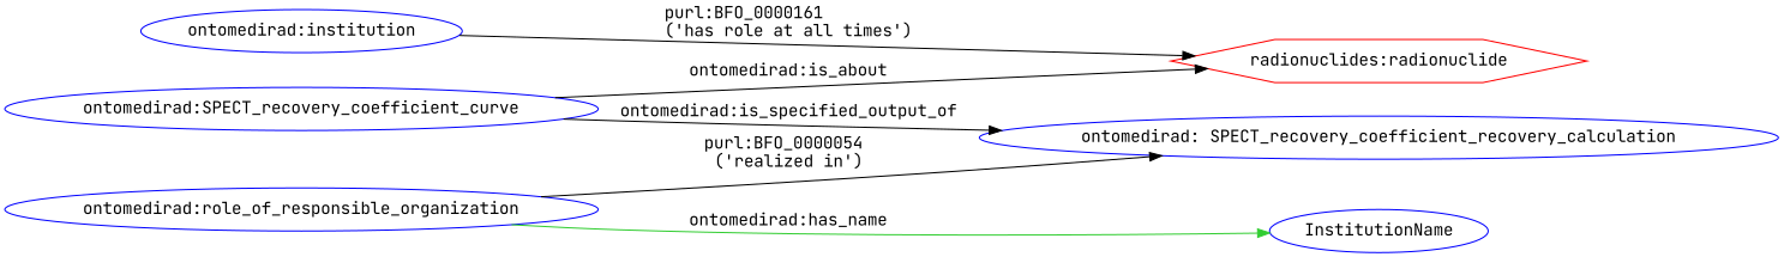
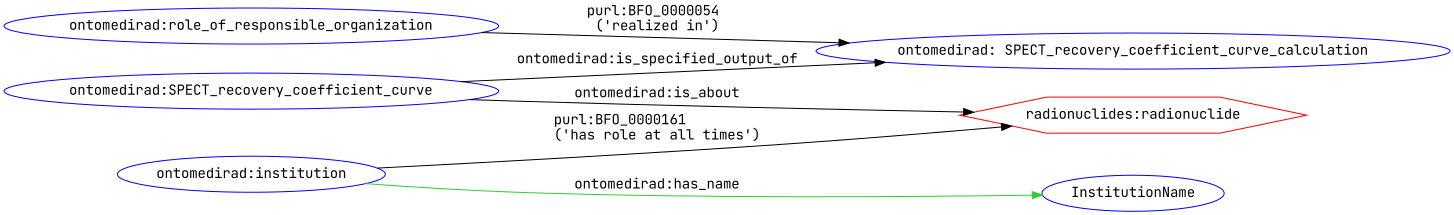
  digraph {
    fontname="JetBrains Mono"
    rankdir=LR
    node [color=blue fontname="JetBrains Mono"]
    edge [fontname="JetBrains Mono"]
    n1 [label="ontomedirad:SPECT_recovery_coefficient_curve"]
-   n2 [label="ontomedirad: SPECT_recovery_coefficient_recovery_calculation"]
+   n2 [label="ontomedirad: SPECT_recovery_coefficient_curve_calculation"]
    n3 [color=red label="radionuclides:radionuclide" shape=hexagon]
    n4 [label="ontomedirad:role_of_responsible_organization"]
    n5 [label="ontomedirad:institution"]
    InstitutionName
    n1 -> n2 [label="ontomedirad:is_specified_output_of"]
    n1 -> n3 [label="ontomedirad:is_about"]
    n4 -> n2 [label="purl:BFO_0000054 \l('realized in')"]
    n5 -> n3 [label="purl:BFO_0000161 \l('has role at all times')"]
-   n4 -> InstitutionName [color=limegreen label="ontomedirad:has_name"]
+   n5 -> InstitutionName [color=limegreen label="ontomedirad:has_name"]
  }
